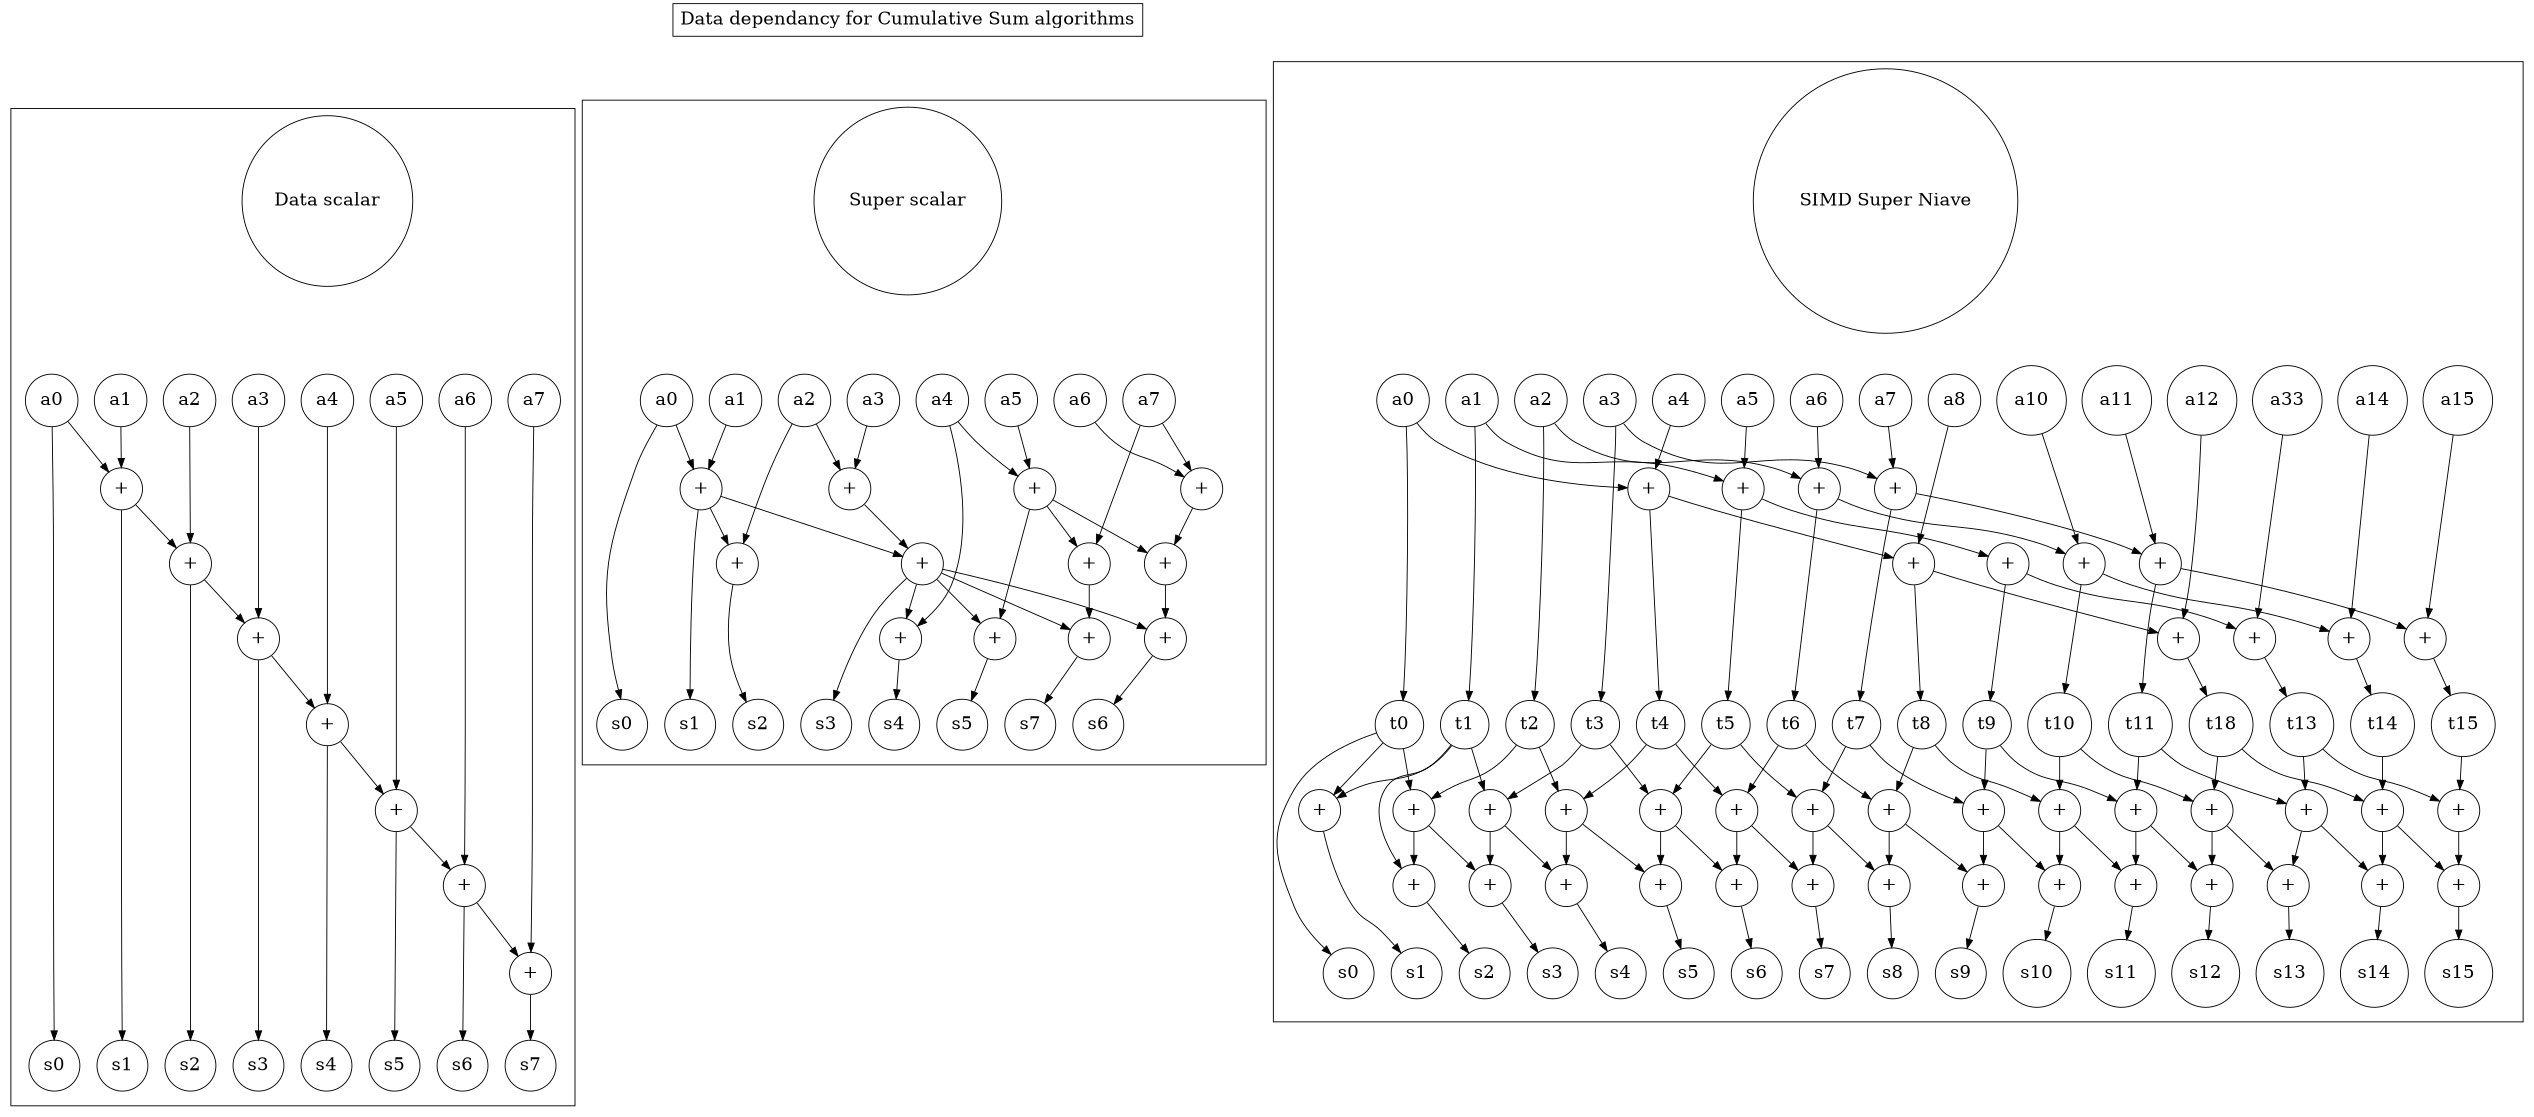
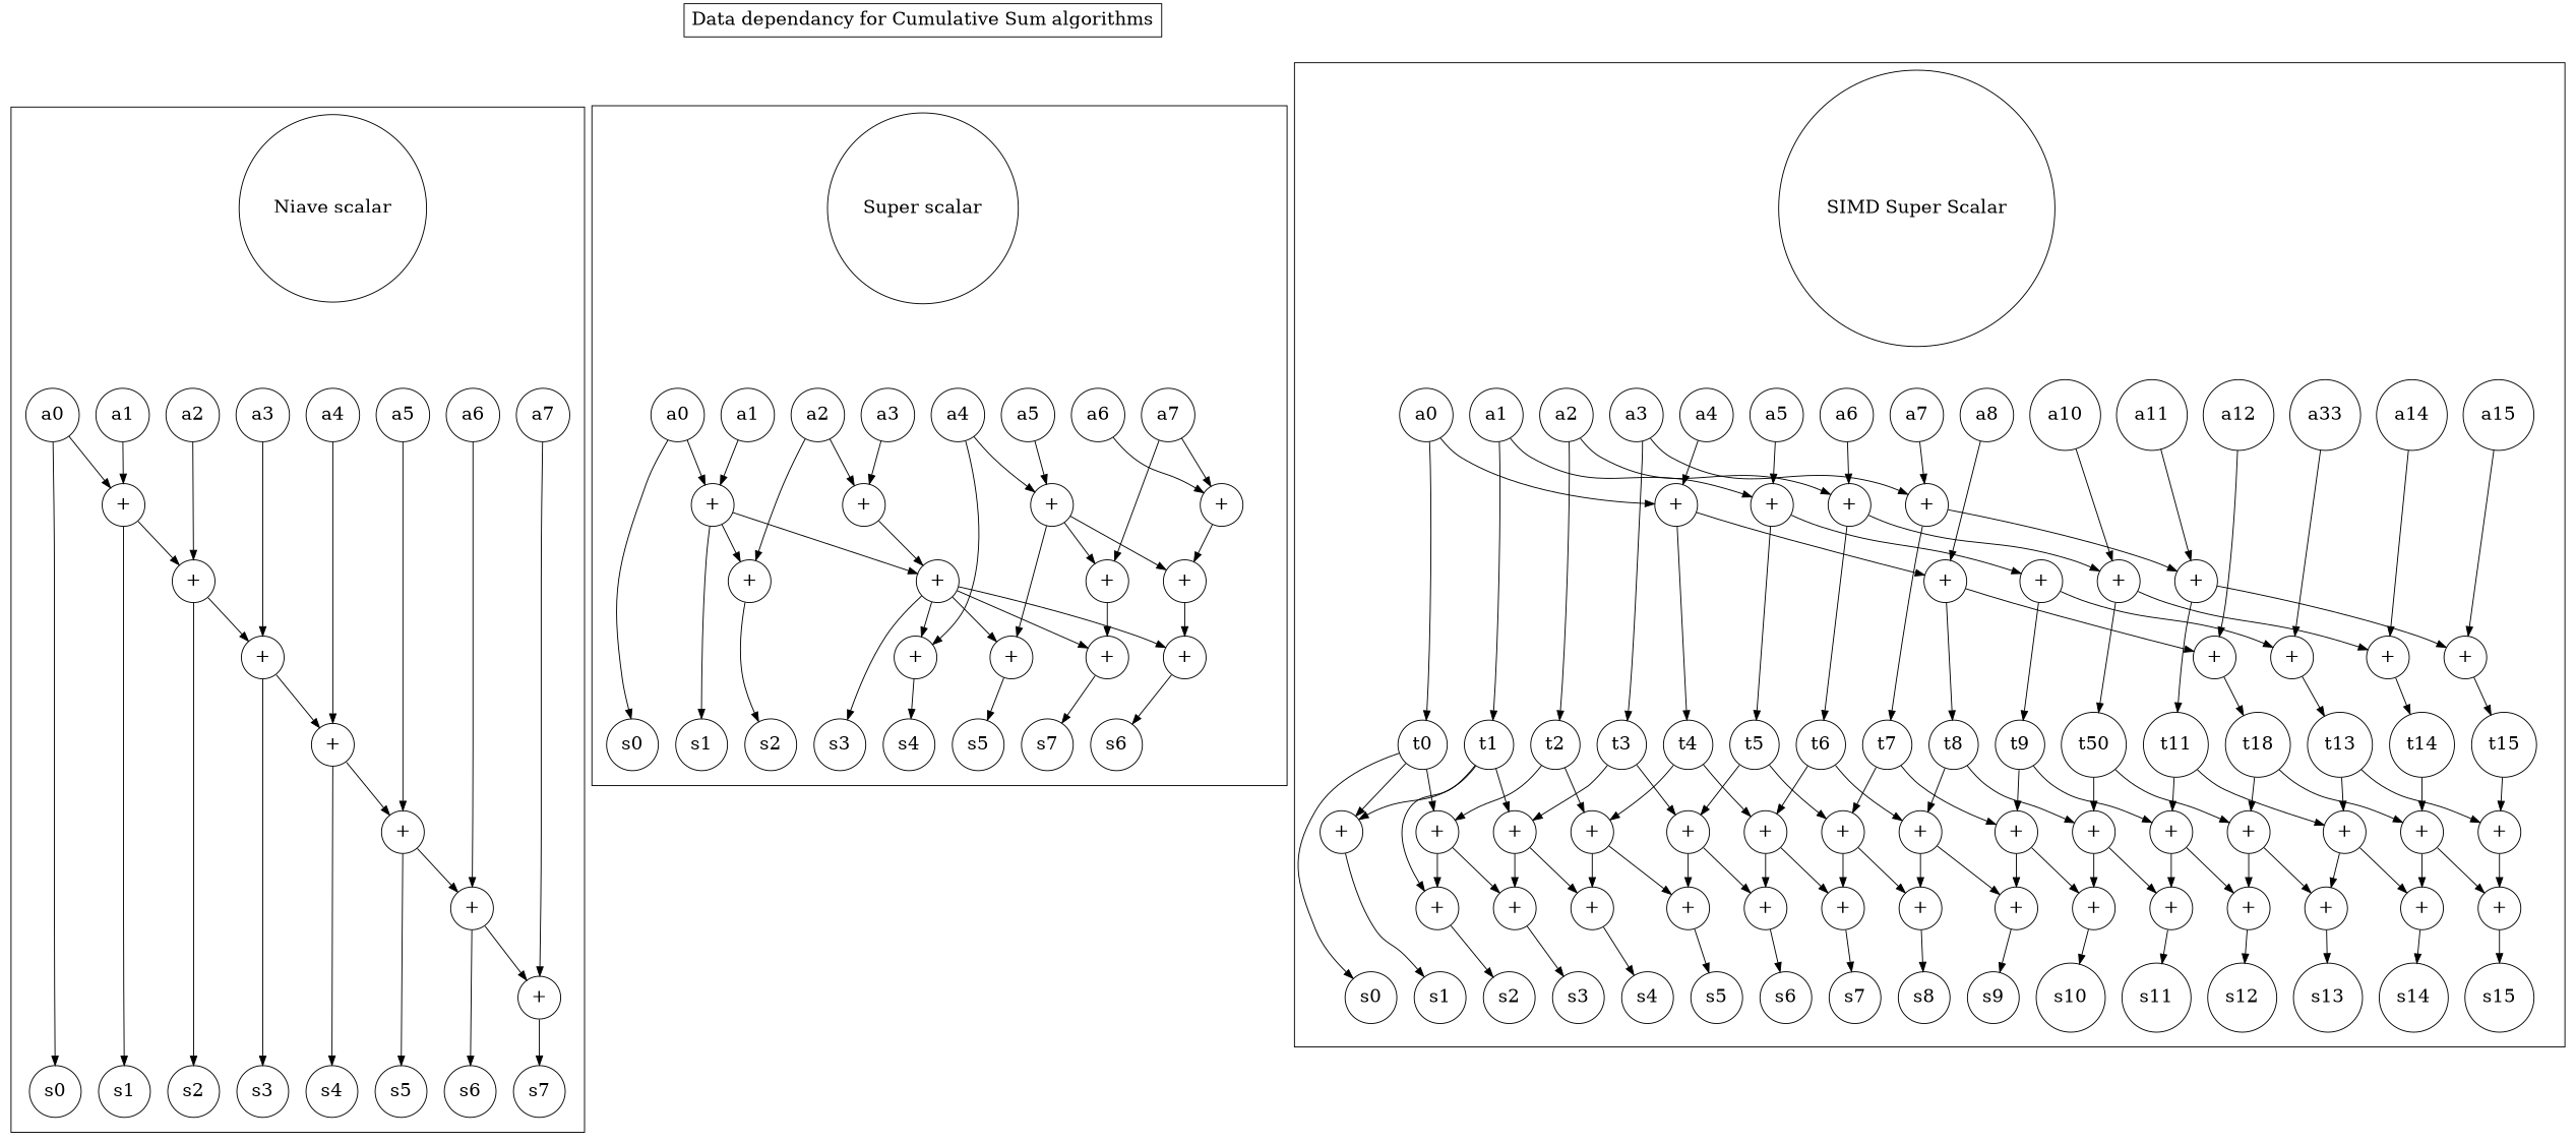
  digraph {
    node [fontsize=20 shape=circle]
    edge [constraint=true style=solid]
    n1 [label=a0]
    n2 [label=a1]
    n3 [label=a2]
    n4 [label=a3]
    n5 [label=a4]
    n6 [label=a5]
    n7 [label=a6]
    n8 [label=a7]
    n9 [label=s0]
    n10 [label=s1]
    n11 [label=s2]
    n12 [label=s3]
    n13 [label=s4]
    n14 [label=s5]
    n15 [label=s6]
    n16 [label=s7]
-   n17 [label="Data scalar"]
+   n17 [label="Niave scalar"]
    n18 [label="+"]
    n19 [label="+"]
    n20 [label="+"]
    n21 [label="+"]
    n22 [label="+"]
    n23 [label="+"]
    n24 [label="+"]
    n25 [label=a0]
    n26 [label=a1]
    n27 [label=a2]
    n28 [label=a3]
    n29 [label=a4]
    n30 [label=a5]
    n31 [label=a6]
    n32 [label=a7]
    n33 [label=s0]
    n34 [label=s1]
    n35 [label=s2]
    n36 [label=s3]
    n37 [label=s4]
    n38 [label=s5]
    n39 [label=s6]
    n40 [label=s7]
    n41 [label="Super scalar"]
    n42 [label="+"]
    n43 [label="+"]
    n44 [label="+"]
    n45 [label="+"]
    n46 [label="+"]
    n47 [label="+"]
    n48 [label="+"]
    n49 [label="+"]
    n50 [label="+"]
    n51 [label="+"]
    n52 [label="+"]
    n53 [label="+"]
    n54 [label=a0]
    n55 [label=a1]
    n56 [label=a2]
    n57 [label=a3]
    n58 [label=a4]
    n59 [label=a5]
    n60 [label=a6]
    n61 [label=a7]
    n62 [label=a8]
    n63 [label=a10]
    n64 [label=a11]
    n65 [label=a12]
    n66 [label=a33]
    n67 [label=a14]
    n68 [label=a15]
    n69 [label=s0]
    n70 [label=s1]
    n71 [label=s2]
    n72 [label=s3]
    n73 [label=s4]
    n74 [label=s5]
    n75 [label=s6]
    n76 [label=s7]
    n77 [label=s8]
    n78 [label=s9]
    n79 [label=s10]
    n80 [label=s11]
    n81 [label=s12]
    n82 [label=s13]
    n83 [label=s14]
    n84 [label=s15]
    n85 [label=t0]
    n86 [label=t1]
    n87 [label=t2]
    n88 [label=t3]
    n89 [label=t4]
    n90 [label=t5]
    n91 [label=t6]
    n92 [label=t7]
    n93 [label=t8]
    n94 [label=t9]
-   n95 [label=t10]
+   n95 [label=t50]
    n96 [label=t11]
    n97 [label=t18]
    n98 [label=t13]
    n99 [label=t14]
    n100 [label=t15]
-   n101 [label="SIMD Super Niave"]
+   n101 [label="SIMD Super Scalar"]
    n102 [label="+"]
    n103 [label="+"]
    n104 [label="+"]
    n105 [label="+"]
    n106 [label="+"]
    n107 [label="+"]
    n108 [label="+"]
    n109 [label="+"]
    n110 [label="+"]
    n111 [label="+"]
    n112 [label="+"]
    n113 [label="+"]
    n114 [label="+"]
    n115 [label="+"]
    n116 [label="+"]
    n117 [label="+"]
    n118 [label="+"]
    n119 [label="+"]
    n120 [label="+"]
    n121 [label="+"]
    n122 [label="+"]
    n123 [label="+"]
    n124 [label="+"]
    n125 [label="+"]
    n126 [label="+"]
    n127 [label="+"]
    n128 [label="+"]
    n129 [label="+"]
    n130 [label="+"]
    n131 [label="+"]
    n132 [label="+"]
    n133 [label="+"]
    n134 [label="+"]
    n135 [label="+"]
    n136 [label="+"]
    n137 [label="+"]
    n138 [label="+"]
    n139 [label="+"]
    n140 [label="+"]
    n141 [label="+"]
    n142 [label="+"]
    n143 [label="Data dependancy for Cumulative Sum algorithms" shape=rectange]
    subgraph cluster_1 {
      n17
      n18
      n19
      n20
      n21
      n22
      n23
      n24
      subgraph cluster_2 {
        color=white
        n1
        n2
        n3
        n4
        n5
        n6
        n7
        n8
      }
      subgraph cluster_3 {
        color=white
        n9
        n10
        n11
        n12
        n13
        n14
        n15
        n16
      }
    }
    subgraph cluster_4 {
      n41
      n42
      n43
      n44
      n45
      n46
      n47
      n48
      n49
      n50
      n51
      n52
      n53
      subgraph cluster_5 {
        color=white
        n25
        n26
        n27
        n28
        n29
        n30
        n31
        n32
      }
      subgraph cluster_6 {
        color=white
        n33
        n34
        n35
        n36
        n37
        n38
        n39
        n40
      }
    }
    subgraph cluster_7 {
      n101
      n102
      n103
      n104
      n105
      n106
      n107
      n108
      n109
      n110
      n111
      n112
      n113
      n114
      n115
      n116
      n117
      n118
      n119
      n120
      n121
      n122
      n123
      n124
      n125
      n126
      n127
      n128
      n129
      n130
      n131
      n132
      n133
      n134
      n135
      n136
      n137
      n138
      n139
      n140
      n141
      n142
      subgraph cluster_8 {
        color=white
        rankdir=LR
        n54
        n55
        n56
        n57
        n58
        n59
        n60
        n61
        n62
        n63
        n64
        n65
        n66
        n67
        n68
      }
      subgraph cluster_9 {
        color=white
        n69
        n70
        n71
        n72
        n73
        n74
        n75
        n76
        n77
        n78
        n79
        n80
        n81
        n82
        n83
        n84
      }
      subgraph cluster_10 {
        color=white
        n85
        n86
        n87
        n88
        n89
        n90
        n91
        n92
        n93
        n94
        n95
        n96
        n97
        n98
        n99
        n100
      }
    }
    n1 -> n9 [constraint="" style=""]
    n1 -> n18 [constraint="" style=""]
    n2 -> n18 [constraint="" style=""]
    n3 -> n19 [constraint="" style=""]
    n4 -> n20 [constraint="" style=""]
    n5 -> n21 [constraint="" style=""]
    n6 -> n22 [constraint="" style=""]
    n7 -> n23 [constraint="" style=""]
    n8 -> n24 [constraint="" style=""]
    n17 -> n4 [style=invis]
    n17 -> n5 [style=invis]
    n18 -> n10 [constraint="" style=""]
    n18 -> n19 [constraint="" style=""]
    n19 -> n11 [constraint="" style=""]
    n19 -> n20 [constraint="" style=""]
    n20 -> n12 [constraint="" style=""]
    n20 -> n21 [constraint="" style=""]
    n21 -> n13 [constraint="" style=""]
    n21 -> n22 [constraint="" style=""]
    n22 -> n14 [constraint="" style=""]
    n22 -> n23 [constraint="" style=""]
    n23 -> n15 [constraint="" style=""]
    n23 -> n24 [constraint="" style=""]
    n24 -> n16 [constraint="" style=""]
    n25 -> n33 [style=invis]
    n25 -> n33
    n25 -> n34 [style=invis]
    n25 -> n42
    n26 -> n33 [style=invis]
    n26 -> n34 [style=invis]
    n26 -> n35 [style=invis]
    n26 -> n42
    n27 -> n34 [style=invis]
    n27 -> n35 [style=invis]
    n27 -> n36 [style=invis]
    n27 -> n43
    n27 -> n44
    n28 -> n35 [style=invis]
    n28 -> n36 [style=invis]
    n28 -> n37 [style=invis]
    n28 -> n43
    n29 -> n36 [style=invis]
    n29 -> n37 [style=invis]
    n29 -> n38 [style=invis]
    n29 -> n45
    n29 -> n46
    n30 -> n37 [style=invis]
    n30 -> n38 [style=invis]
    n30 -> n39 [style=invis]
    n30 -> n45
    n31 -> n38 [style=invis]
    n31 -> n39 [style=invis]
    n31 -> n40 [style=invis]
    n31 -> n47
    n32 -> n39 [style=invis]
    n32 -> n40 [style=invis]
    n32 -> n47
    n32 -> n48
    n41 -> n28 [style=invis]
    n41 -> n29 [style=invis]
    n42 -> n34
    n42 -> n44
    n42 -> n49
    n43 -> n49
    n44 -> n35
    n45 -> n48
    n45 -> n50
    n45 -> n51
    n46 -> n37
    n47 -> n50
    n48 -> n53
    n49 -> n36
    n49 -> n46
    n49 -> n51
    n49 -> n52
    n49 -> n53
    n50 -> n52
    n51 -> n38
    n52 -> n39
    n53 -> n40
    n54 -> n85 [style=invis]
    n54 -> n85
    n54 -> n102
    n55 -> n86 [style=invis]
    n55 -> n86
    n55 -> n103
    n56 -> n87 [style=invis]
    n56 -> n87
    n56 -> n104
    n57 -> n88 [style=invis]
    n57 -> n88
    n57 -> n105
    n58 -> n89 [style=invis]
    n58 -> n90 [style=invis]
    n58 -> n102
    n59 -> n90 [style=invis]
    n59 -> n103
    n60 -> n91 [style=invis]
    n60 -> n104
    n61 -> n92 [style=invis]
    n61 -> n105
    n62 -> n93 [style=invis]
    n62 -> n94 [style=invis]
    n62 -> n106
    n63 -> n95 [style=invis]
    n63 -> n108
    n64 -> n96 [style=invis]
    n64 -> n109
    n65 -> n97 [style=invis]
    n65 -> n98 [style=invis]
    n65 -> n110
    n66 -> n98 [style=invis]
    n66 -> n111
    n67 -> n99 [style=invis]
    n67 -> n100 [style=invis]
    n67 -> n112
    n68 -> n100 [style=invis]
    n68 -> n113
    n85 -> n69 [style=invis]
    n85 -> n69
    n85 -> n114
    n85 -> n115
    n86 -> n70 [style=invis]
    n86 -> n115
    n86 -> n116
    n86 -> n117
    n87 -> n71 [style=invis]
    n87 -> n114
    n87 -> n118
    n88 -> n72 [style=invis]
    n88 -> n116
    n88 -> n119
    n89 -> n73 [style=invis]
    n89 -> n74 [style=invis]
    n89 -> n118
    n89 -> n120
    n90 -> n74 [style=invis]
    n90 -> n119
    n90 -> n121
    n91 -> n75 [style=invis]
    n91 -> n120
    n91 -> n122
    n92 -> n76 [style=invis]
    n92 -> n121
    n92 -> n123
    n93 -> n77 [style=invis]
    n93 -> n78 [style=invis]
    n93 -> n122
    n93 -> n124
    n94 -> n78 [style=invis]
    n94 -> n123
    n94 -> n125
    n95 -> n79 [style=invis]
    n95 -> n124
    n95 -> n126
    n96 -> n80 [style=invis]
    n96 -> n125
    n96 -> n127
    n97 -> n81 [style=invis]
    n97 -> n82 [style=invis]
    n97 -> n126
    n97 -> n128
    n98 -> n82 [style=invis]
    n98 -> n127
    n98 -> n129
    n99 -> n83 [style=invis]
    n99 -> n84 [style=invis]
    n99 -> n128
    n100 -> n84 [style=invis]
    n100 -> n129
    n101 -> n61 [style=invis]
    n101 -> n62 [style=invis]
    n102 -> n89
    n102 -> n106
    n103 -> n90
    n103 -> n107
    n104 -> n91
    n104 -> n108
    n105 -> n92
    n105 -> n109
    n106 -> n93
    n106 -> n110
    n107 -> n94
    n107 -> n111
    n108 -> n95
    n108 -> n112
    n109 -> n96
    n109 -> n113
    n110 -> n97
    n111 -> n98
    n112 -> n99
    n113 -> n100
    n114 -> n117
    n114 -> n130
    n115 -> n70
    n116 -> n130
    n116 -> n131
    n117 -> n71
    n118 -> n131
    n118 -> n132
    n119 -> n132
    n119 -> n133
    n120 -> n133
    n120 -> n134
    n121 -> n134
    n121 -> n135
    n122 -> n135
    n122 -> n136
    n123 -> n136
    n123 -> n137
    n124 -> n137
    n124 -> n138
    n125 -> n138
    n125 -> n139
    n126 -> n139
    n126 -> n140
    n127 -> n140
    n127 -> n141
    n128 -> n141
    n128 -> n142
    n129 -> n142
    n130 -> n72
    n131 -> n73
    n132 -> n74
    n133 -> n75
    n134 -> n76
    n135 -> n77
    n136 -> n78
    n137 -> n79
    n138 -> n80
    n139 -> n81
    n140 -> n82
    n141 -> n83
    n142 -> n84
    n143 -> n17 [style=invis]
    n143 -> n41 [style=invis]
    n143 -> n101 [style=invis]
  }
